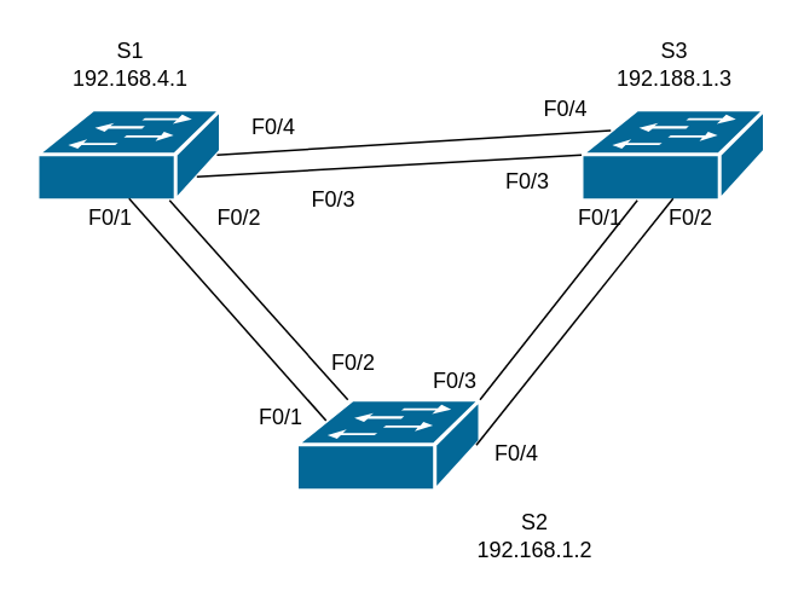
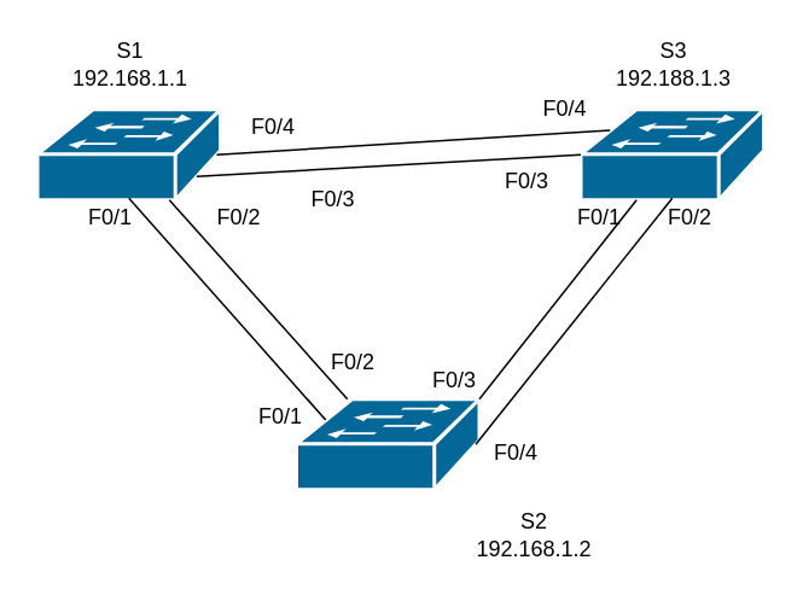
  <mxCell id="0" />
  <mxCell id="1" parent="0" />
  <mxCell id="2" value="" style="shape=mxgraph.cisco.switches.workgroup_switch;html=1;pointerEvents=1;dashed=0;fillColor=#036897;strokeColor=#ffffff;strokeWidth=2;verticalLabelPosition=bottom;verticalAlign=top;align=center;outlineConnect=0;" vertex="1" parent="1"><mxGeometry x="20" y="60" width="101" height="50" as="geometry" /></mxCell>
  <mxCell id="3" value="" style="shape=mxgraph.cisco.switches.workgroup_switch;html=1;pointerEvents=1;dashed=0;fillColor=#036897;strokeColor=#ffffff;strokeWidth=2;verticalLabelPosition=bottom;verticalAlign=top;align=center;outlineConnect=0;" vertex="1" parent="1"><mxGeometry x="320" y="60" width="101" height="50" as="geometry" /></mxCell>
  <mxCell id="4" value="" style="shape=mxgraph.cisco.switches.workgroup_switch;html=1;pointerEvents=1;dashed=0;fillColor=#036897;strokeColor=#ffffff;strokeWidth=2;verticalLabelPosition=bottom;verticalAlign=top;align=center;outlineConnect=0;" vertex="1" parent="1"><mxGeometry x="163" y="220" width="101" height="50" as="geometry" /></mxCell>
  <mxCell id="5" value="" style="endArrow=none;html=1;entryX=0.16;entryY=0.23;entryDx=0;entryDy=0;entryPerimeter=0;exitX=0.98;exitY=0.5;exitDx=0;exitDy=0;exitPerimeter=0;" edge="1" parent="1" source="2" target="3"><mxGeometry width="50" height="50" relative="1" as="geometry"><mxPoint x="121" y="60" as="sourcePoint" /><mxPoint x="240" y="120" as="targetPoint" /></mxGeometry></mxCell>
  <mxCell id="6" value="" style="endArrow=none;html=1;entryX=0;entryY=0.5;entryDx=0;entryDy=0;entryPerimeter=0;exitX=0.87;exitY=0.74;exitDx=0;exitDy=0;exitPerimeter=0;" edge="1" parent="1" source="2" target="3"><mxGeometry width="50" height="50" relative="1" as="geometry"><mxPoint x="190" y="170" as="sourcePoint" /><mxPoint x="240" y="120" as="targetPoint" /></mxGeometry></mxCell>
  <mxCell id="7" value="" style="endArrow=none;html=1;exitX=1;exitY=0;exitDx=0;exitDy=0;exitPerimeter=0;" edge="1" parent="1" source="4" target="3"><mxGeometry width="50" height="50" relative="1" as="geometry"><mxPoint x="190" y="170" as="sourcePoint" /><mxPoint x="240" y="120" as="targetPoint" /></mxGeometry></mxCell>
  <mxCell id="8" value="" style="endArrow=none;html=1;entryX=0.5;entryY=0.98;entryDx=0;entryDy=0;entryPerimeter=0;exitX=0.98;exitY=0.5;exitDx=0;exitDy=0;exitPerimeter=0;" edge="1" parent="1" source="4" target="3"><mxGeometry width="50" height="50" relative="1" as="geometry"><mxPoint x="190" y="170" as="sourcePoint" /><mxPoint x="240" y="120" as="targetPoint" /></mxGeometry></mxCell>
  <mxCell id="9" value="" style="endArrow=none;html=1;" edge="1" parent="1" source="4" target="2"><mxGeometry width="50" height="50" relative="1" as="geometry"><mxPoint x="190" y="170" as="sourcePoint" /><mxPoint x="240" y="120" as="targetPoint" /></mxGeometry></mxCell>
  <mxCell id="10" value="" style="endArrow=none;html=1;exitX=0.16;exitY=0.23;exitDx=0;exitDy=0;exitPerimeter=0;entryX=0.5;entryY=0.98;entryDx=0;entryDy=0;entryPerimeter=0;" edge="1" parent="1" source="4" target="2"><mxGeometry width="50" height="50" relative="1" as="geometry"><mxPoint x="190" y="170" as="sourcePoint" /><mxPoint x="60" y="160" as="targetPoint" /></mxGeometry></mxCell>
- <mxCell id="11" value="S1&lt;br&gt;192.168.4.1" style="text;html=1;align=center;verticalAlign=middle;resizable=0;points=[];autosize=1;" vertex="1" parent="1"><mxGeometry x="30.5" y="20" width="80" height="30" as="geometry" /></mxCell>
+ <mxCell id="11" value="S1&lt;br&gt;192.168.1.1" style="text;html=1;align=center;verticalAlign=middle;resizable=0;points=[];autosize=1;" vertex="1" parent="1"><mxGeometry x="30.5" y="20" width="80" height="30" as="geometry" /></mxCell>
  <mxCell id="12" value="S2&lt;br&gt;192.168.1.2" style="text;html=1;align=center;verticalAlign=middle;resizable=0;points=[];autosize=1;" vertex="1" parent="1"><mxGeometry x="254" y="280" width="80" height="30" as="geometry" /></mxCell>
  <mxCell id="13" value="S3&lt;br&gt;&lt;div&gt;192.188.1.3&lt;/div&gt;" style="text;html=1;align=center;verticalAlign=middle;resizable=0;points=[];autosize=1;" vertex="1" parent="1"><mxGeometry x="330.5" y="20" width="80" height="30" as="geometry" /></mxCell>
  <mxCell id="14" value="&lt;div&gt;F0/4&lt;/div&gt;" style="text;html=1;align=center;verticalAlign=middle;resizable=0;points=[];autosize=1;" vertex="1" parent="1"><mxGeometry x="130" y="60" width="40" height="20" as="geometry" /></mxCell>
  <mxCell id="15" value="&lt;div&gt;F0/4&lt;/div&gt;" style="text;html=1;align=center;verticalAlign=middle;resizable=0;points=[];autosize=1;" vertex="1" parent="1"><mxGeometry x="264" y="240" width="40" height="20" as="geometry" /></mxCell>
  <mxCell id="16" value="&lt;div&gt;F0/4&lt;/div&gt;" style="text;html=1;align=center;verticalAlign=middle;resizable=0;points=[];autosize=1;" vertex="1" parent="1"><mxGeometry x="290.5" y="50" width="40" height="20" as="geometry" /></mxCell>
  <mxCell id="17" value="&lt;div&gt;F0/3&lt;/div&gt;" style="text;html=1;align=center;verticalAlign=middle;resizable=0;points=[];autosize=1;" vertex="1" parent="1"><mxGeometry x="163" y="100" width="40" height="20" as="geometry" /></mxCell>
  <mxCell id="18" value="&lt;div&gt;F0/3&lt;/div&gt;" style="text;html=1;align=center;verticalAlign=middle;resizable=0;points=[];autosize=1;" vertex="1" parent="1"><mxGeometry x="270" y="90" width="40" height="20" as="geometry" /></mxCell>
  <mxCell id="19" value="&lt;div&gt;F0/3&lt;/div&gt;" style="text;html=1;align=center;verticalAlign=middle;resizable=0;points=[];autosize=1;" vertex="1" parent="1"><mxGeometry x="230" y="200" width="40" height="20" as="geometry" /></mxCell>
  <mxCell id="20" value="&lt;div&gt;F0/2&lt;/div&gt;" style="text;html=1;align=center;verticalAlign=middle;resizable=0;points=[];autosize=1;" vertex="1" parent="1"><mxGeometry x="110.5" y="110" width="40" height="20" as="geometry" /></mxCell>
  <mxCell id="21" value="&lt;div&gt;F0/2&lt;/div&gt;" style="text;html=1;align=center;verticalAlign=middle;resizable=0;points=[];autosize=1;" vertex="1" parent="1"><mxGeometry x="174" y="190" width="40" height="20" as="geometry" /></mxCell>
  <mxCell id="22" value="&lt;div&gt;F0/2&lt;/div&gt;" style="text;html=1;align=center;verticalAlign=middle;resizable=0;points=[];autosize=1;" vertex="1" parent="1"><mxGeometry x="360" y="110" width="40" height="20" as="geometry" /></mxCell>
  <mxCell id="23" value="&lt;div&gt;F0/1&lt;/div&gt;" style="text;html=1;align=center;verticalAlign=middle;resizable=0;points=[];autosize=1;" vertex="1" parent="1"><mxGeometry x="40" y="110" width="40" height="20" as="geometry" /></mxCell>
  <mxCell id="24" value="&lt;div&gt;F0/1&lt;/div&gt;" style="text;html=1;align=center;verticalAlign=middle;resizable=0;points=[];autosize=1;" vertex="1" parent="1"><mxGeometry x="134" y="220" width="40" height="20" as="geometry" /></mxCell>
  <mxCell id="25" value="&lt;div&gt;F0/1&lt;/div&gt;" style="text;html=1;align=center;verticalAlign=middle;resizable=0;points=[];autosize=1;" vertex="1" parent="1"><mxGeometry x="310" y="110" width="40" height="20" as="geometry" /></mxCell>
